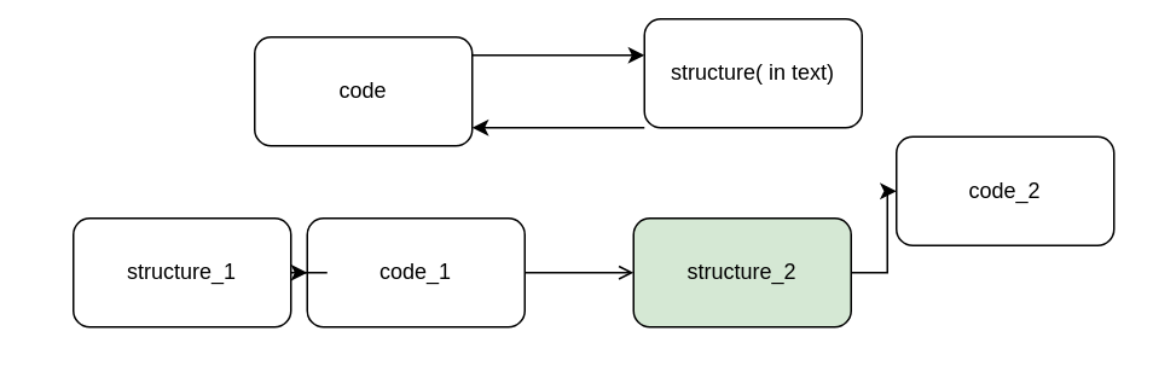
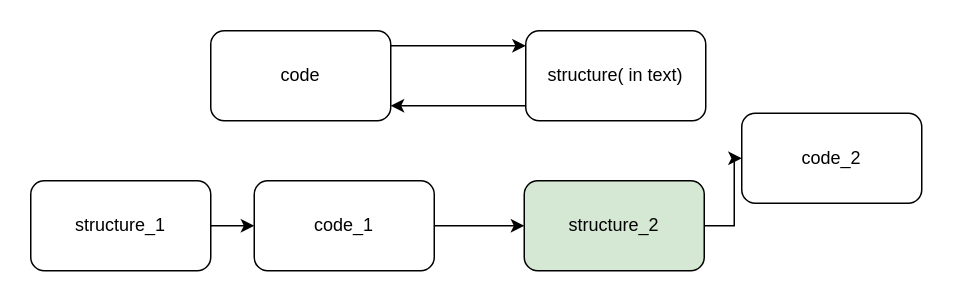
  <mxCell id="0" />
  <mxCell id="1" parent="0" />
  <mxCell id="2" value="" style="edgeStyle=orthogonalEdgeStyle;rounded=0;orthogonalLoop=1;jettySize=auto;html=1;" edge="1" parent="1" source="3" target="5"><mxGeometry relative="1" as="geometry"><Array as="points"><mxPoint x="310" y="30" /><mxPoint x="310" y="30" /></Array></mxGeometry></mxCell>
  <mxCell id="3" value="code" style="rounded=1;whiteSpace=wrap;html=1;" vertex="1" parent="1"><mxGeometry x="140" y="20" width="120" height="60" as="geometry" /></mxCell>
  <mxCell id="4" value="" style="edgeStyle=orthogonalEdgeStyle;rounded=0;orthogonalLoop=1;jettySize=auto;html=1;" edge="1" parent="1" source="5" target="3"><mxGeometry relative="1" as="geometry"><Array as="points"><mxPoint x="300" y="70" /><mxPoint x="300" y="70" /></Array></mxGeometry></mxCell>
- <mxCell id="5" value="structure( in text)" style="rounded=1;whiteSpace=wrap;html=1;" vertex="1" parent="1"><mxGeometry x="355" y="10" width="120" height="60" as="geometry" /></mxCell>
- <mxCell id="6" value="" style="edgeStyle=orthogonalEdgeStyle;rounded=0;orthogonalLoop=1;jettySize=auto;html=1;endArrow=open;" edge="1" parent="1" source="7" target="12"><mxGeometry relative="1" as="geometry" /></mxCell>
+ <mxCell id="5" value="structure( in text)" style="rounded=1;whiteSpace=wrap;html=1;" vertex="1" parent="1"><mxGeometry x="350" y="20" width="120" height="60" as="geometry" /></mxCell>
+ <mxCell id="6" value="" style="edgeStyle=orthogonalEdgeStyle;rounded=0;orthogonalLoop=1;jettySize=auto;html=1;" edge="1" parent="1" source="7" target="12"><mxGeometry relative="1" as="geometry" /></mxCell>
  <mxCell id="7" value="code_1" style="rounded=1;whiteSpace=wrap;html=1;" vertex="1" parent="1"><mxGeometry x="169" y="120" width="120" height="60" as="geometry" /></mxCell>
  <mxCell id="8" value="" style="edgeStyle=orthogonalEdgeStyle;rounded=0;orthogonalLoop=1;jettySize=auto;html=1;" edge="1" parent="1" source="9" target="7"><mxGeometry relative="1" as="geometry" /></mxCell>
- <mxCell id="9" value="structure_1" style="rounded=1;whiteSpace=wrap;html=1;" vertex="1" parent="1"><mxGeometry x="40" y="120" width="120" height="60" as="geometry" /></mxCell>
+ <mxCell id="9" value="structure_1" style="rounded=1;whiteSpace=wrap;html=1;" vertex="1" parent="1"><mxGeometry x="20" y="120" width="120" height="60" as="geometry" /></mxCell>
  <mxCell id="10" value="code_2" style="rounded=1;whiteSpace=wrap;html=1;" vertex="1" parent="1"><mxGeometry x="494" y="75" width="120" height="60" as="geometry" /></mxCell>
  <mxCell id="11" value="" style="edgeStyle=orthogonalEdgeStyle;rounded=0;orthogonalLoop=1;jettySize=auto;html=1;" edge="1" parent="1" source="12" target="10"><mxGeometry relative="1" as="geometry" /></mxCell>
  <mxCell id="12" value="structure_2" style="rounded=1;whiteSpace=wrap;html=1;fillColor=#d5e8d4;" vertex="1" parent="1"><mxGeometry x="349" y="120" width="120" height="60" as="geometry" /></mxCell>
